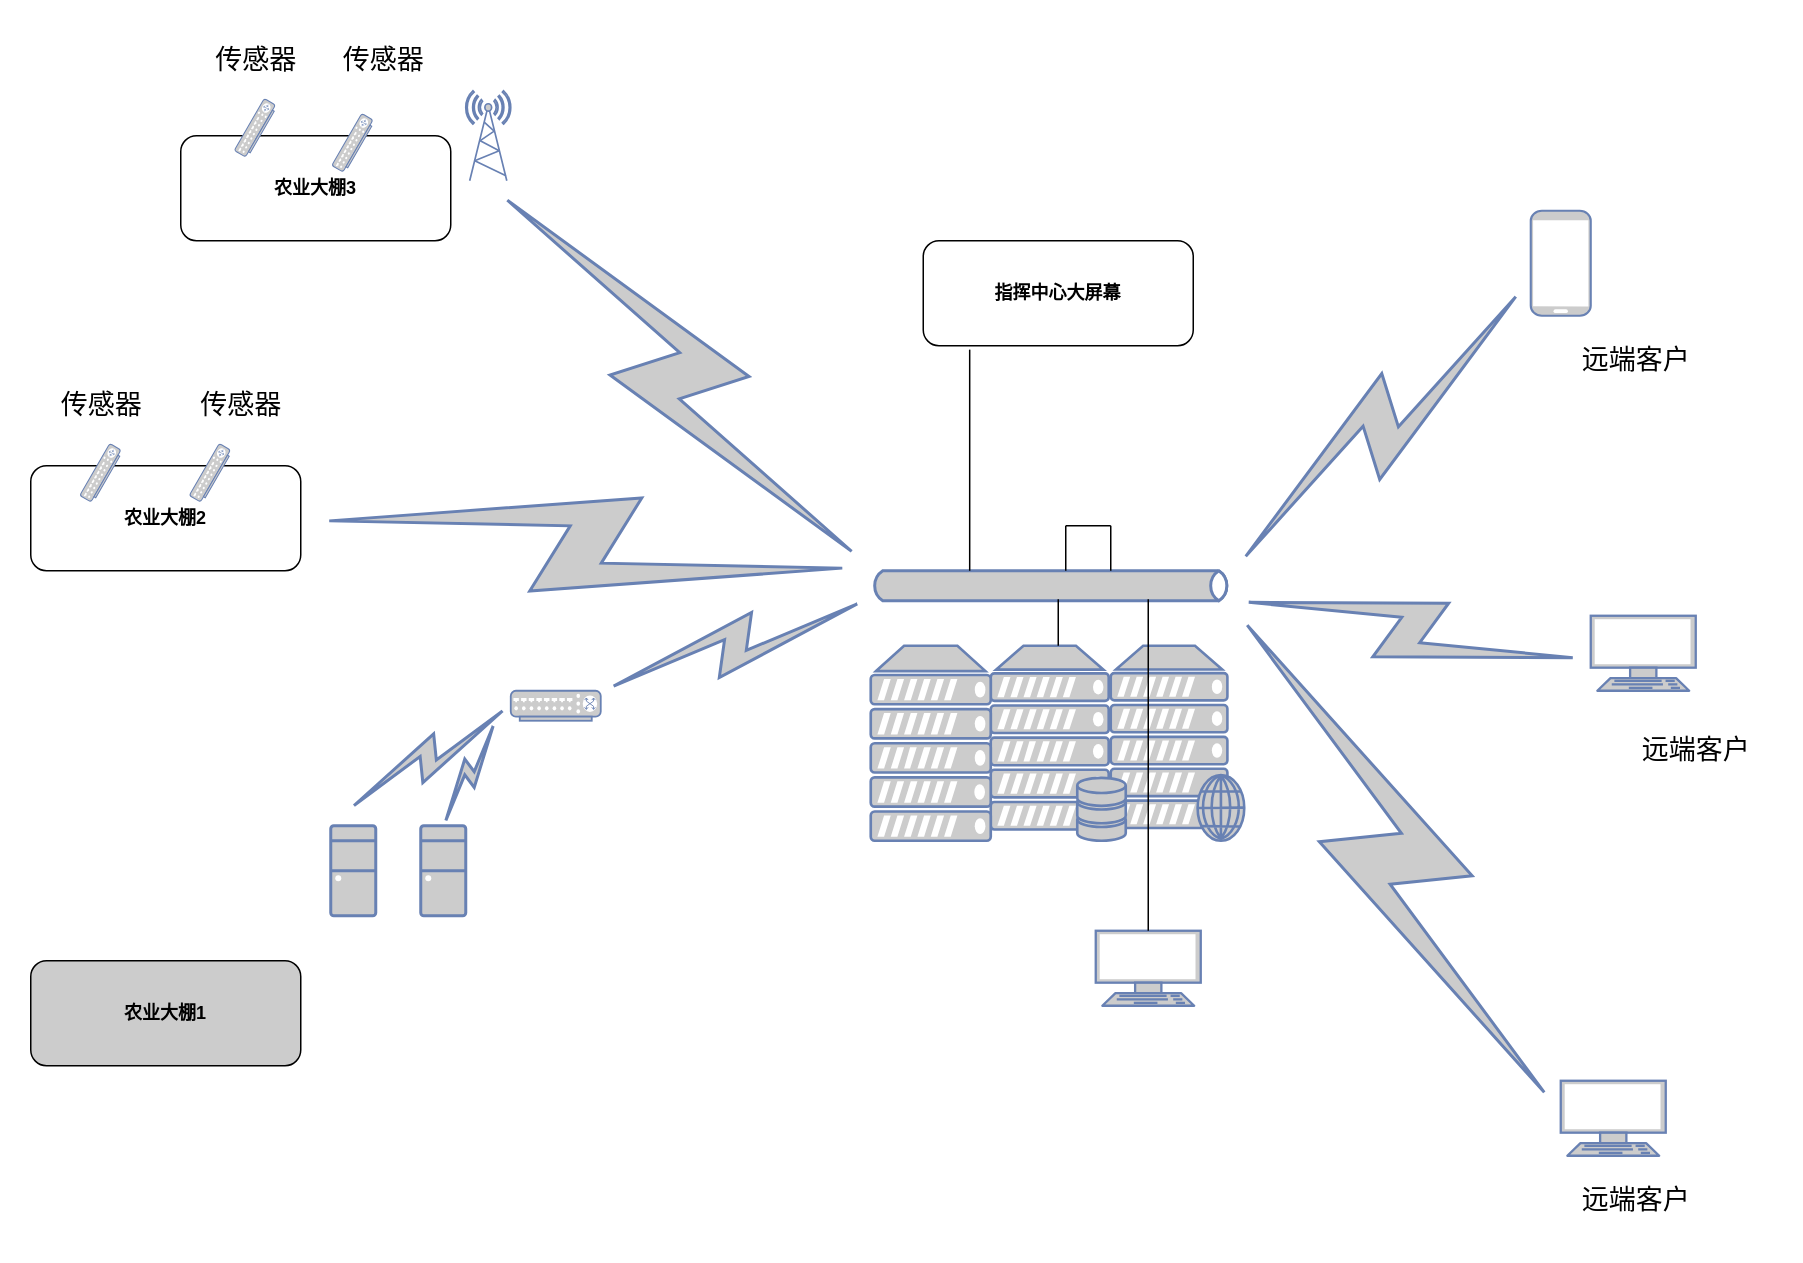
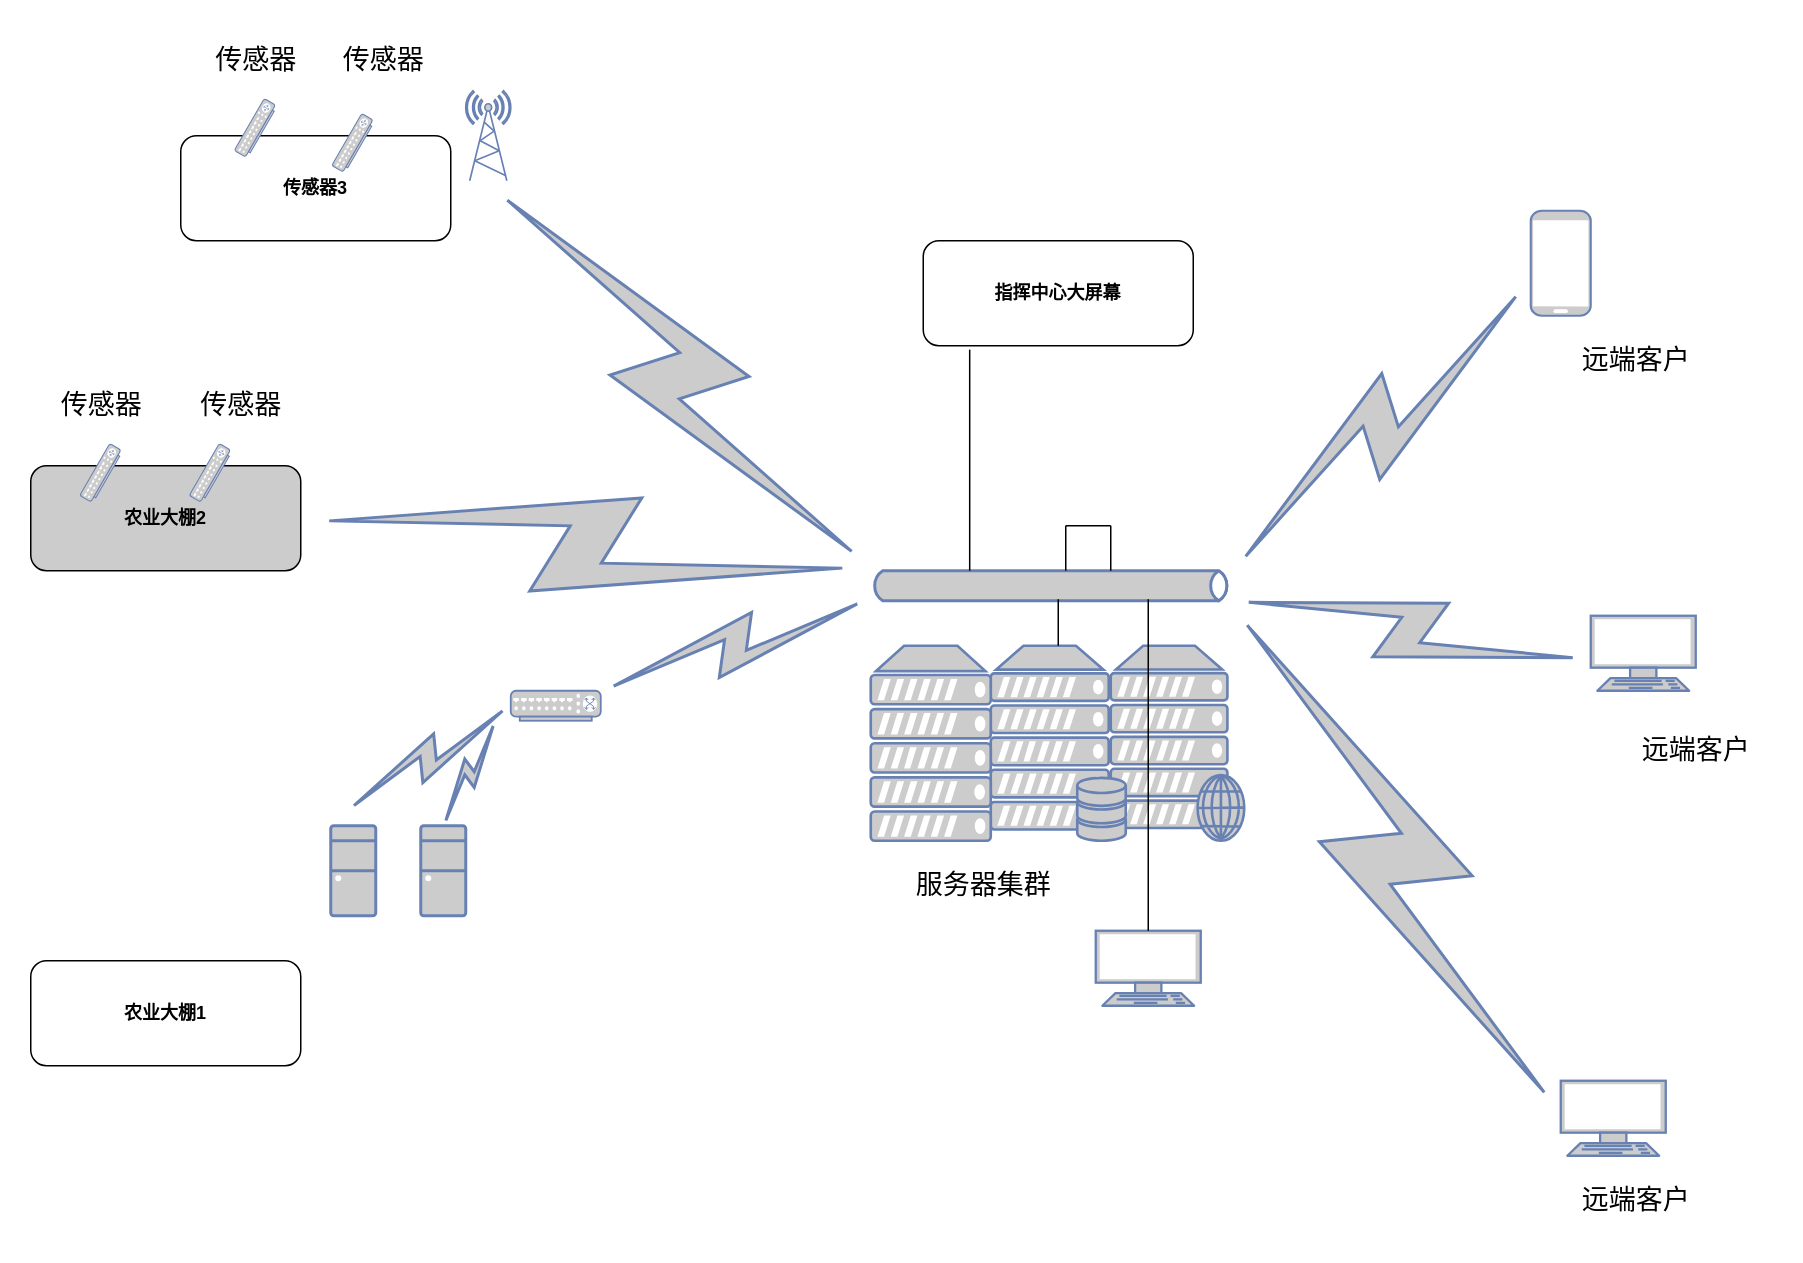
  <mxCell id="0" />
  <mxCell id="1" parent="0" />
  <mxCell id="2" value="" style="fontColor=#0066CC;verticalAlign=top;verticalLabelPosition=bottom;labelPosition=center;align=center;html=1;outlineConnect=0;fillColor=#CCCCCC;strokeColor=#6881B3;gradientColor=none;gradientDirection=north;strokeWidth=2;shape=mxgraph.networks.web_server;" vertex="1" parent="1"><mxGeometry x="740" y="430" width="89" height="130" as="geometry" /></mxCell>
  <mxCell id="3" value="" style="fontColor=#0066CC;verticalAlign=top;verticalLabelPosition=bottom;labelPosition=center;align=center;html=1;outlineConnect=0;fillColor=#CCCCCC;strokeColor=#6881B3;gradientColor=none;gradientDirection=north;strokeWidth=2;shape=mxgraph.networks.server_storage;" vertex="1" parent="1"><mxGeometry x="660" y="430" width="90" height="130" as="geometry" /></mxCell>
  <mxCell id="4" value="" style="fontColor=#0066CC;verticalAlign=top;verticalLabelPosition=bottom;labelPosition=center;align=center;html=1;outlineConnect=0;fillColor=#CCCCCC;strokeColor=#6881B3;gradientColor=none;gradientDirection=north;strokeWidth=2;shape=mxgraph.networks.server;" vertex="1" parent="1"><mxGeometry x="580" y="430" width="80" height="130" as="geometry" /></mxCell>
  <mxCell id="5" value="" style="fontColor=#0066CC;verticalAlign=top;verticalLabelPosition=bottom;labelPosition=center;align=center;html=1;outlineConnect=0;fillColor=#CCCCCC;strokeColor=#6881B3;gradientColor=none;gradientDirection=north;strokeWidth=2;shape=mxgraph.networks.terminal;" vertex="1" parent="1"><mxGeometry x="1040" y="720" width="70" height="50" as="geometry" /></mxCell>
  <mxCell id="6" value="" style="fontColor=#0066CC;verticalAlign=top;verticalLabelPosition=bottom;labelPosition=center;align=center;html=1;outlineConnect=0;fillColor=#CCCCCC;strokeColor=#6881B3;gradientColor=none;gradientDirection=north;strokeWidth=2;shape=mxgraph.networks.mobile;" vertex="1" parent="1"><mxGeometry x="1020" y="140" width="40" height="70" as="geometry" /></mxCell>
  <mxCell id="7" value="" style="html=1;outlineConnect=0;fillColor=#CCCCCC;strokeColor=#6881B3;gradientColor=none;gradientDirection=north;strokeWidth=2;shape=mxgraph.networks.bus;gradientColor=none;gradientDirection=north;fontColor=#ffffff;perimeter=backbonePerimeter;backboneSize=20;" vertex="1" parent="1"><mxGeometry x="580" y="380" width="240" height="20" as="geometry" /></mxCell>
  <mxCell id="8" value="" style="html=1;outlineConnect=0;fillColor=#CCCCCC;strokeColor=#6881B3;gradientColor=none;gradientDirection=north;strokeWidth=2;shape=mxgraph.networks.comm_link_edge;html=1;rounded=0;" edge="1" parent="1" source="7" target="6"><mxGeometry width="100" height="100" relative="1" as="geometry"><mxPoint x="840" y="610" as="sourcePoint" /><mxPoint x="940" y="510" as="targetPoint" /></mxGeometry></mxCell>
  <mxCell id="9" value="" style="html=1;outlineConnect=0;fillColor=#CCCCCC;strokeColor=#6881B3;gradientColor=none;gradientDirection=north;strokeWidth=2;shape=mxgraph.networks.comm_link_edge;html=1;rounded=0;entryX=0;entryY=1;entryDx=0;entryDy=0;entryPerimeter=0;" edge="1" parent="1" source="7"><mxGeometry width="100" height="100" relative="1" as="geometry"><mxPoint x="800" y="450" as="sourcePoint" /><mxPoint x="1060" y="440" as="targetPoint" /></mxGeometry></mxCell>
  <mxCell id="10" value="" style="html=1;outlineConnect=0;fillColor=#CCCCCC;strokeColor=#6881B3;gradientColor=none;gradientDirection=north;strokeWidth=2;shape=mxgraph.networks.comm_link_edge;html=1;rounded=0;entryX=0;entryY=0.5;entryDx=0;entryDy=0;entryPerimeter=0;" edge="1" parent="1" source="7" target="5"><mxGeometry width="100" height="100" relative="1" as="geometry"><mxPoint x="800" y="450" as="sourcePoint" /><mxPoint x="900" y="350" as="targetPoint" /></mxGeometry></mxCell>
  <mxCell id="11" value="" style="fontColor=#0066CC;verticalAlign=top;verticalLabelPosition=bottom;labelPosition=center;align=center;html=1;outlineConnect=0;fillColor=#CCCCCC;strokeColor=#6881B3;gradientColor=none;gradientDirection=north;strokeWidth=2;shape=mxgraph.networks.terminal;" vertex="1" parent="1"><mxGeometry x="1060" y="410" width="70" height="50" as="geometry" /></mxCell>
  <mxCell id="12" value="" style="fontColor=#0066CC;verticalAlign=top;verticalLabelPosition=bottom;labelPosition=center;align=center;html=1;outlineConnect=0;fillColor=#CCCCCC;strokeColor=#6881B3;gradientColor=none;gradientDirection=north;strokeWidth=2;shape=mxgraph.networks.terminal;" vertex="1" parent="1"><mxGeometry x="730" y="620" width="70" height="50" as="geometry" /></mxCell>
  <mxCell id="13" value="" style="endArrow=none;html=1;rounded=0;" edge="1" parent="1" source="12" target="7"><mxGeometry width="50" height="50" relative="1" as="geometry"><mxPoint x="820" y="430" as="sourcePoint" /><mxPoint x="870" y="380" as="targetPoint" /></mxGeometry></mxCell>
  <mxCell id="14" value="" style="endArrow=none;html=1;rounded=0;exitX=0.5;exitY=0;exitDx=0;exitDy=0;exitPerimeter=0;" edge="1" parent="1" source="3" target="7"><mxGeometry width="50" height="50" relative="1" as="geometry"><mxPoint x="820" y="430" as="sourcePoint" /><mxPoint x="870" y="380" as="targetPoint" /></mxGeometry></mxCell>
  <mxCell id="15" value="&lt;b&gt;指挥中心大屏幕&lt;/b&gt;&lt;span style=&quot;color: rgba(0, 0, 0, 0); font-family: monospace; font-size: 0px; text-align: start;&quot;&gt;%3CmxGraphModel%3E%3Croot%3E%3CmxCell%20id%3D%220%22%2F%3E%3CmxCell%20id%3D%221%22%20parent%3D%220%22%2F%3E%3CmxCell%20id%3D%222%22%20value%3D%22%22%20style%3D%22fontColor%3D%230066CC%3BverticalAlign%3Dtop%3BverticalLabelPosition%3Dbottom%3BlabelPosition%3Dcenter%3Balign%3Dcenter%3Bhtml%3D1%3BoutlineConnect%3D0%3BfillColor%3D%23CCCCCC%3BstrokeColor%3D%236881B3%3BgradientColor%3Dnone%3BgradientDirection%3Dnorth%3BstrokeWidth%3D2%3Bshape%3Dmxgraph.networks.terminal%3B%22%20vertex%3D%221%22%20parent%3D%221%22%3E%3CmxGeometry%20x%3D%22560%22%20y%3D%22460%22%20width%3D%2270%22%20height%3D%2250%22%20as%3D%22geometry%22%2F%3E%3C%2FmxCell%3E%3C%2Froot%3E%3C%2FmxGraphModel%3E&lt;/span&gt;" style="rounded=1;whiteSpace=wrap;html=1;" vertex="1" parent="1"><mxGeometry x="615" y="160" width="180" height="70" as="geometry" /></mxCell>
  <mxCell id="16" value="" style="endArrow=none;html=1;rounded=0;fontSize=18;entryX=0.172;entryY=1.037;entryDx=0;entryDy=0;entryPerimeter=0;" edge="1" parent="1" source="7" target="15"><mxGeometry width="50" height="50" relative="1" as="geometry"><mxPoint x="920" y="420" as="sourcePoint" /><mxPoint x="970" y="370" as="targetPoint" /></mxGeometry></mxCell>
  <mxCell id="17" value="" style="endArrow=none;html=1;rounded=0;fontSize=18;" edge="1" parent="1" source="7"><mxGeometry width="50" height="50" relative="1" as="geometry"><mxPoint x="920" y="420" as="sourcePoint" /><mxPoint x="710" y="350" as="targetPoint" /><Array as="points"><mxPoint x="710" y="370" /></Array></mxGeometry></mxCell>
  <mxCell id="18" value="" style="endArrow=none;html=1;rounded=0;fontSize=18;" edge="1" parent="1"><mxGeometry width="50" height="50" relative="1" as="geometry"><mxPoint x="710" y="350" as="sourcePoint" /><mxPoint x="740" y="350" as="targetPoint" /></mxGeometry></mxCell>
  <mxCell id="19" value="" style="endArrow=none;html=1;rounded=0;fontSize=18;" edge="1" parent="1" source="7"><mxGeometry width="50" height="50" relative="1" as="geometry"><mxPoint x="660" y="500" as="sourcePoint" /><mxPoint x="740" y="350" as="targetPoint" /></mxGeometry></mxCell>
  <mxCell id="20" value="" style="fontColor=#0066CC;verticalAlign=top;verticalLabelPosition=bottom;labelPosition=center;align=center;html=1;outlineConnect=0;fillColor=#CCCCCC;strokeColor=#6881B3;gradientColor=none;gradientDirection=north;strokeWidth=2;shape=mxgraph.networks.radio_tower;fontSize=18;" vertex="1" parent="1"><mxGeometry x="310" y="60" width="30" height="60" as="geometry" /></mxCell>
- <mxCell id="21" value="&lt;b&gt;农业大棚3&lt;/b&gt;" style="rounded=1;whiteSpace=wrap;html=1;" vertex="1" parent="1"><mxGeometry x="120" y="90" width="180" height="70" as="geometry" /></mxCell>
- <mxCell id="22" value="&lt;b&gt;农业大棚2&lt;/b&gt;" style="rounded=1;whiteSpace=wrap;html=1;" vertex="1" parent="1"><mxGeometry x="20" y="310" width="180" height="70" as="geometry" /></mxCell>
- <mxCell id="23" value="&lt;b&gt;农业大棚1&lt;/b&gt;" style="rounded=1;whiteSpace=wrap;html=1;fillColor=#cccccc;" vertex="1" parent="1"><mxGeometry x="20" y="640" width="180" height="70" as="geometry" /></mxCell>
+ <mxCell id="21" value="&lt;b&gt;传感器3&lt;/b&gt;" style="rounded=1;whiteSpace=wrap;html=1;" vertex="1" parent="1"><mxGeometry x="120" y="90" width="180" height="70" as="geometry" /></mxCell>
+ <mxCell id="22" value="&lt;b&gt;农业大棚2&lt;/b&gt;" style="rounded=1;whiteSpace=wrap;html=1;fillColor=#cccccc;" vertex="1" parent="1"><mxGeometry x="20" y="310" width="180" height="70" as="geometry" /></mxCell>
+ <mxCell id="23" value="&lt;b&gt;农业大棚1&lt;/b&gt;" style="rounded=1;whiteSpace=wrap;html=1;" vertex="1" parent="1"><mxGeometry x="20" y="640" width="180" height="70" as="geometry" /></mxCell>
  <mxCell id="24" value="" style="fontColor=#0066CC;verticalAlign=top;verticalLabelPosition=bottom;labelPosition=center;align=center;html=1;outlineConnect=0;fillColor=#CCCCCC;strokeColor=#6881B3;gradientColor=none;gradientDirection=north;strokeWidth=2;shape=mxgraph.networks.switch;fontSize=18;" vertex="1" parent="1"><mxGeometry x="340" y="460" width="60" height="20" as="geometry" /></mxCell>
  <mxCell id="25" value="" style="fontColor=#0066CC;verticalAlign=top;verticalLabelPosition=bottom;labelPosition=center;align=center;html=1;outlineConnect=0;fillColor=#CCCCCC;strokeColor=#6881B3;gradientColor=none;gradientDirection=north;strokeWidth=2;shape=mxgraph.networks.desktop_pc;fontSize=18;" vertex="1" parent="1"><mxGeometry x="220" y="550" width="30" height="60" as="geometry" /></mxCell>
  <mxCell id="26" value="" style="fontColor=#0066CC;verticalAlign=top;verticalLabelPosition=bottom;labelPosition=center;align=center;html=1;outlineConnect=0;fillColor=#CCCCCC;strokeColor=#6881B3;gradientColor=none;gradientDirection=north;strokeWidth=2;shape=mxgraph.networks.desktop_pc;fontSize=18;" vertex="1" parent="1"><mxGeometry x="280" y="550" width="30" height="60" as="geometry" /></mxCell>
  <mxCell id="27" value="" style="html=1;outlineConnect=0;fillColor=#CCCCCC;strokeColor=#6881B3;gradientColor=none;gradientDirection=north;strokeWidth=2;shape=mxgraph.networks.comm_link_edge;html=1;rounded=0;fontSize=18;entryX=0.5;entryY=0;entryDx=0;entryDy=0;entryPerimeter=0;" edge="1" parent="1" target="26"><mxGeometry width="100" height="100" relative="1" as="geometry"><mxPoint x="330" y="480" as="sourcePoint" /><mxPoint x="930" y="390" as="targetPoint" /></mxGeometry></mxCell>
  <mxCell id="28" value="" style="html=1;outlineConnect=0;fillColor=#CCCCCC;strokeColor=#6881B3;gradientColor=none;gradientDirection=north;strokeWidth=2;shape=mxgraph.networks.comm_link_edge;html=1;rounded=0;fontSize=18;exitX=0;exitY=0.5;exitDx=0;exitDy=0;exitPerimeter=0;" edge="1" parent="1" source="24"><mxGeometry width="100" height="100" relative="1" as="geometry"><mxPoint x="340" y="490" as="sourcePoint" /><mxPoint x="230" y="540" as="targetPoint" /></mxGeometry></mxCell>
  <mxCell id="29" value="" style="html=1;outlineConnect=0;fillColor=#CCCCCC;strokeColor=#6881B3;gradientColor=none;gradientDirection=north;strokeWidth=2;shape=mxgraph.networks.comm_link_edge;html=1;rounded=0;fontSize=18;entryX=0.5;entryY=1;entryDx=0;entryDy=0;entryPerimeter=0;" edge="1" parent="1" source="7" target="20"><mxGeometry width="100" height="100" relative="1" as="geometry"><mxPoint x="570" y="380" as="sourcePoint" /><mxPoint x="930" y="390" as="targetPoint" /></mxGeometry></mxCell>
  <mxCell id="30" value="" style="html=1;outlineConnect=0;fillColor=#CCCCCC;strokeColor=#6881B3;gradientColor=none;gradientDirection=north;strokeWidth=2;shape=mxgraph.networks.comm_link_edge;html=1;rounded=0;fontSize=18;exitX=1;exitY=0.5;exitDx=0;exitDy=0;" edge="1" parent="1" source="22" target="7"><mxGeometry width="100" height="100" relative="1" as="geometry"><mxPoint x="830" y="360" as="sourcePoint" /><mxPoint x="930" as="targetPoint" y="260" /></mxGeometry></mxCell>
  <mxCell id="31" value="" style="html=1;outlineConnect=0;fillColor=#CCCCCC;strokeColor=#6881B3;gradientColor=none;gradientDirection=north;strokeWidth=2;shape=mxgraph.networks.comm_link_edge;html=1;rounded=0;fontSize=18;" edge="1" parent="1" source="24" target="7"><mxGeometry width="100" height="100" relative="1" as="geometry"><mxPoint x="830" y="360" as="sourcePoint" /><mxPoint x="930" as="targetPoint" y="260" /></mxGeometry></mxCell>
  <mxCell id="32" value="" style="fontColor=#0066CC;verticalAlign=top;verticalLabelPosition=bottom;labelPosition=center;align=center;html=1;outlineConnect=0;fillColor=#CCCCCC;strokeColor=#6881B3;gradientColor=none;gradientDirection=north;strokeWidth=2;shape=mxgraph.networks.router;fontSize=18;rotation=-60;" vertex="1" parent="1"><mxGeometry x="47" y="310" width="40" height="10" as="geometry" /></mxCell>
  <mxCell id="33" value="" style="fontColor=#0066CC;verticalAlign=top;verticalLabelPosition=bottom;labelPosition=center;align=center;html=1;outlineConnect=0;fillColor=#CCCCCC;strokeColor=#6881B3;gradientColor=none;gradientDirection=north;strokeWidth=2;shape=mxgraph.networks.router;fontSize=18;rotation=-60;" vertex="1" parent="1"><mxGeometry x="120" y="310" width="40" height="10" as="geometry" /></mxCell>
  <mxCell id="34" value="" style="fontColor=#0066CC;verticalAlign=top;verticalLabelPosition=bottom;labelPosition=center;align=center;html=1;outlineConnect=0;fillColor=#CCCCCC;strokeColor=#6881B3;gradientColor=none;gradientDirection=north;strokeWidth=2;shape=mxgraph.networks.router;fontSize=18;rotation=-60;" vertex="1" parent="1"><mxGeometry x="150" y="80" width="40" height="10" as="geometry" /></mxCell>
  <mxCell id="35" value="" style="fontColor=#0066CC;verticalAlign=top;verticalLabelPosition=bottom;labelPosition=center;align=center;html=1;outlineConnect=0;fillColor=#CCCCCC;strokeColor=#6881B3;gradientColor=none;gradientDirection=north;strokeWidth=2;shape=mxgraph.networks.router;fontSize=18;rotation=-60;" vertex="1" parent="1"><mxGeometry x="215" y="90" width="40" height="10" as="geometry" /></mxCell>
  <mxCell id="36" value="传感器" style="text;html=1;resizable=0;autosize=1;align=center;verticalAlign=middle;points=[];fillColor=none;strokeColor=none;rounded=0;fontSize=18;" vertex="1" parent="1"><mxGeometry x="130" y="20" width="80" height="40" as="geometry" /></mxCell>
  <mxCell id="37" value="传感器" style="text;html=1;resizable=0;autosize=1;align=center;verticalAlign=middle;points=[];fillColor=none;strokeColor=none;rounded=0;fontSize=18;" vertex="1" parent="1"><mxGeometry x="215" y="20" width="80" height="40" as="geometry" /></mxCell>
  <mxCell id="38" value="传感器" style="text;html=1;resizable=0;autosize=1;align=center;verticalAlign=middle;points=[];fillColor=none;strokeColor=none;rounded=0;fontSize=18;" vertex="1" parent="1"><mxGeometry x="27" y="250" width="80" height="40" as="geometry" /></mxCell>
  <mxCell id="39" value="传感器" style="text;html=1;resizable=0;autosize=1;align=center;verticalAlign=middle;points=[];fillColor=none;strokeColor=none;rounded=0;fontSize=18;" vertex="1" parent="1"><mxGeometry x="120" y="250" width="80" height="40" as="geometry" /></mxCell>
+ <mxCell id="40" value="服务器集群" style="text;html=1;resizable=0;autosize=1;align=center;verticalAlign=middle;points=[];fillColor=none;strokeColor=none;rounded=0;fontSize=18;" vertex="1" parent="1"><mxGeometry x="600" y="570" width="110" height="40" as="geometry" /></mxCell>
  <mxCell id="41" value="远端客户" style="text;html=1;resizable=0;autosize=1;align=center;verticalAlign=middle;points=[];fillColor=none;strokeColor=none;rounded=0;fontSize=18;" vertex="1" parent="1"><mxGeometry x="1040" y="220" width="100" height="40" as="geometry" /></mxCell>
  <mxCell id="42" value="远端客户" style="text;html=1;resizable=0;autosize=1;align=center;verticalAlign=middle;points=[];fillColor=none;strokeColor=none;rounded=0;fontSize=18;" vertex="1" parent="1"><mxGeometry x="1080" y="480" width="100" height="40" as="geometry" /></mxCell>
  <mxCell id="43" value="远端客户" style="text;html=1;resizable=0;autosize=1;align=center;verticalAlign=middle;points=[];fillColor=none;strokeColor=none;rounded=0;fontSize=18;" vertex="1" parent="1"><mxGeometry x="1040" y="780" width="100" height="40" as="geometry" /></mxCell>
